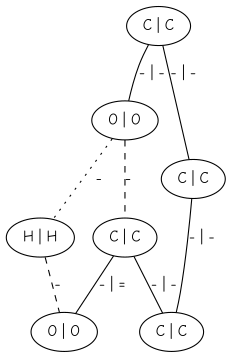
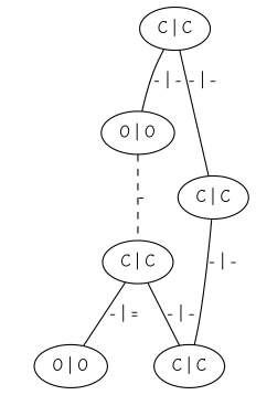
  graph {
    fontname="Comic Neue"
    node [fontname="Comic Neue"]
    edge [fontname="Comic Neue"]
    n1 [label="C | C"]
    n2 [label="O | O"]
    n3 [label="C | C"]
-   n4 [label="H | H"]
    n5 [label="C | C"]
    n6 [label="O | O"]
    n7 [label="C | C"]
    n1 -- n2 [label="- | -"]
    n1 -- n3 [label="- | -"]
-   n2 -- n4 [label="-" style=dotted]
    n2 -- n5 [label="-" style=dashed]
    n3 -- n7 [label="- | -"]
-   n4 -- n6 [label="-" style=dashed]
    n5 -- n6 [label="- | ="]
    n5 -- n7 [label="- | -"]
  }
